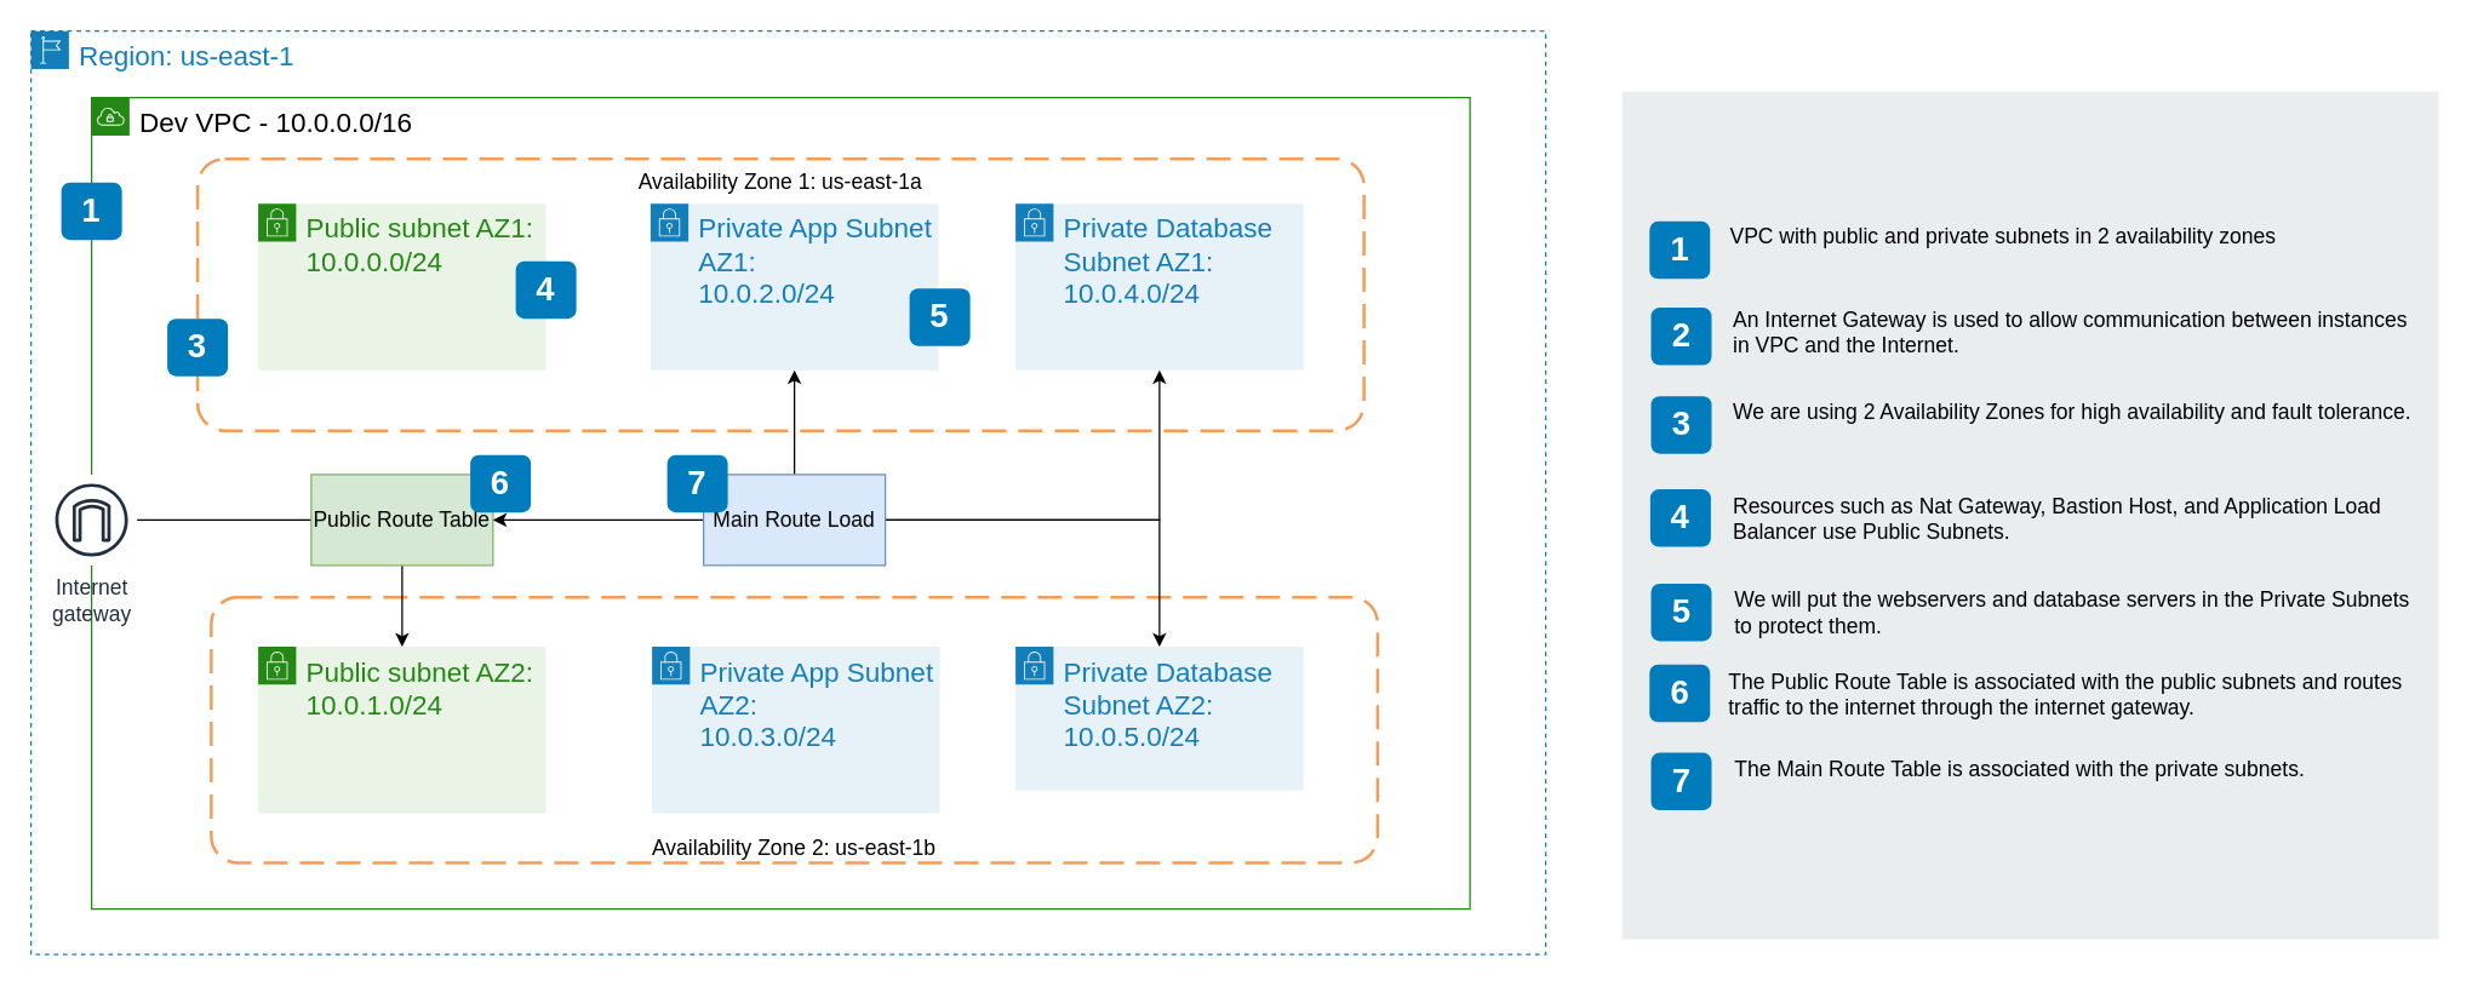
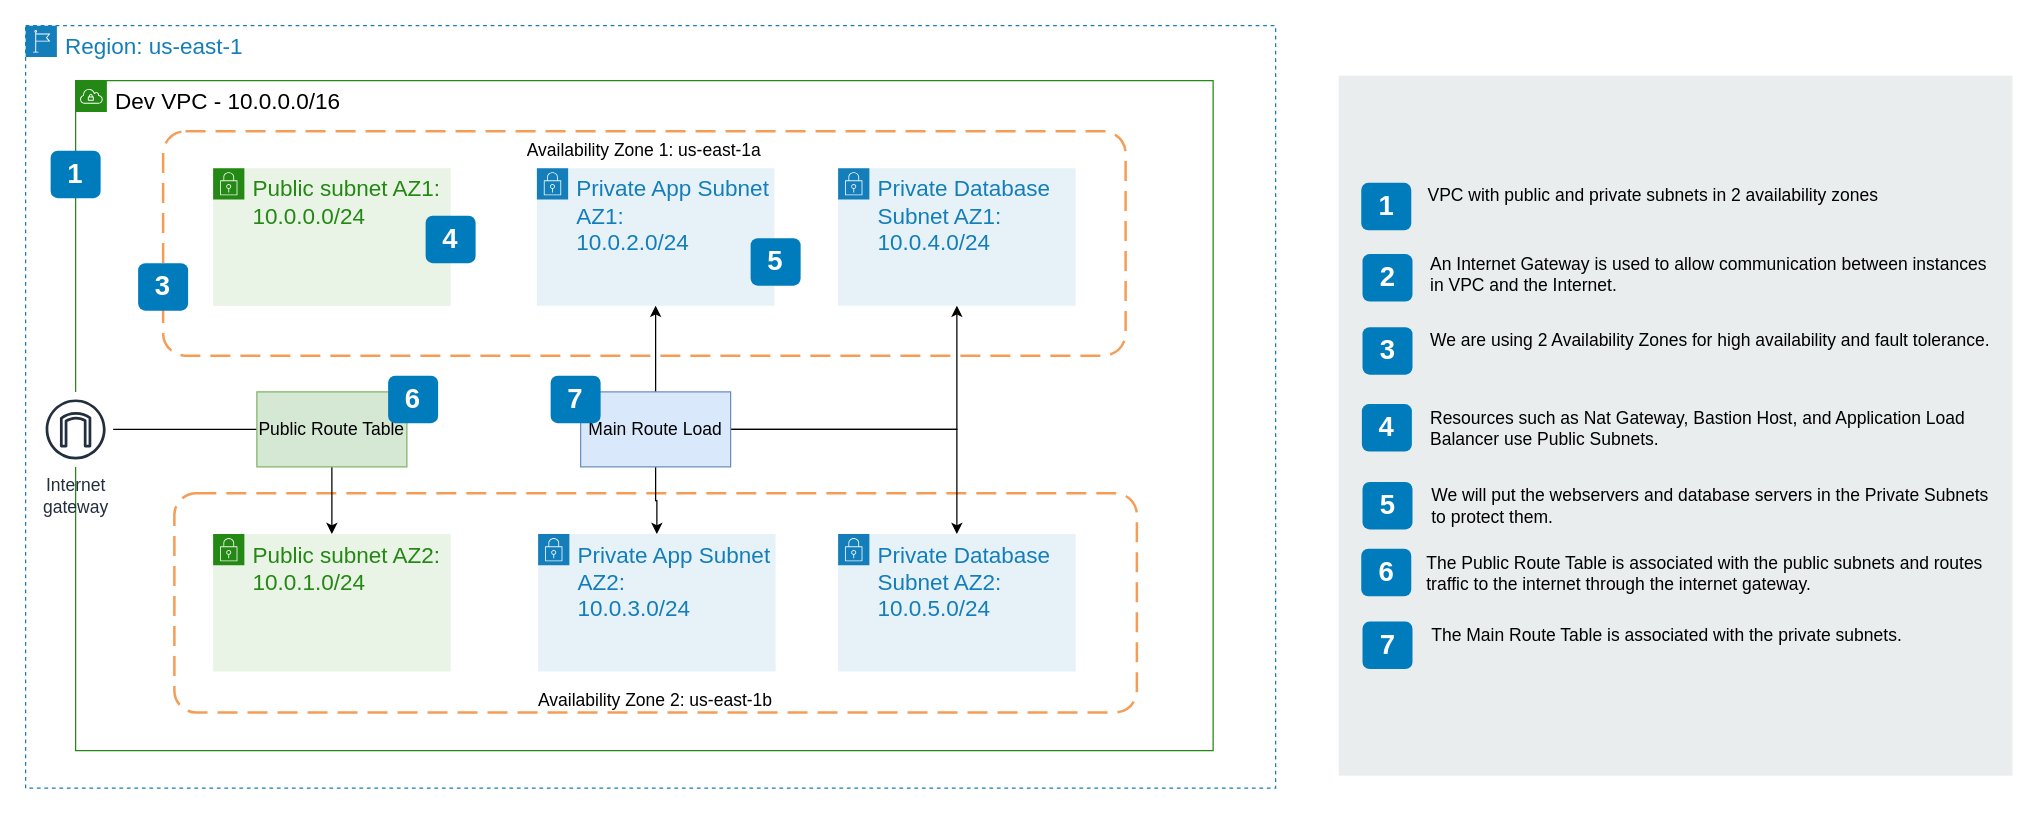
  <mxCell id="0" />
  <mxCell id="1" parent="0" />
  <mxCell id="2" value="" style="rounded=0;whiteSpace=wrap;html=1;fillColor=#EAEDED;fontSize=22;fontColor=#FFFFFF;strokeColor=none;labelBackgroundColor=none;" parent="1" vertex="1"><mxGeometry x="1070.5" y="60" width="539" height="560" as="geometry" /></mxCell>
  <mxCell id="3" value="1" style="rounded=1;whiteSpace=wrap;html=1;fillColor=#007CBD;strokeColor=none;fontColor=#FFFFFF;fontStyle=1;fontSize=22;labelBackgroundColor=none;" parent="1" vertex="1"><mxGeometry x="1088.5" y="145.75" width="40" height="38" as="geometry" /></mxCell>
  <mxCell id="4" value="2" style="rounded=1;whiteSpace=wrap;html=1;fillColor=#007CBD;strokeColor=none;fontColor=#FFFFFF;fontStyle=1;fontSize=22;labelBackgroundColor=none;" parent="1" vertex="1"><mxGeometry x="1089.5" y="202.75" width="40" height="38" as="geometry" /></mxCell>
  <mxCell id="5" value="3" style="rounded=1;whiteSpace=wrap;html=1;fillColor=#007CBD;strokeColor=none;fontColor=#FFFFFF;fontStyle=1;fontSize=22;labelBackgroundColor=none;" parent="1" vertex="1"><mxGeometry x="1089.5" y="261.25" width="40" height="38" as="geometry" /></mxCell>
  <mxCell id="6" value="4" style="rounded=1;whiteSpace=wrap;html=1;fillColor=#007CBD;strokeColor=none;fontColor=#FFFFFF;fontStyle=1;fontSize=22;labelBackgroundColor=none;" parent="1" vertex="1"><mxGeometry x="1089" y="322.75" width="40" height="38" as="geometry" /></mxCell>
  <mxCell id="7" value="5" style="rounded=1;whiteSpace=wrap;html=1;fillColor=#007CBD;strokeColor=none;fontColor=#FFFFFF;fontStyle=1;fontSize=22;labelBackgroundColor=none;" parent="1" vertex="1"><mxGeometry x="1089.5" y="385" width="40" height="38" as="geometry" /></mxCell>
  <mxCell id="8" value="6" style="rounded=1;whiteSpace=wrap;html=1;fillColor=#007CBD;strokeColor=none;fontColor=#FFFFFF;fontStyle=1;fontSize=22;labelBackgroundColor=none;" parent="1" vertex="1"><mxGeometry x="1088.5" y="438.5" width="40" height="38" as="geometry" /></mxCell>
  <mxCell id="9" value="7" style="rounded=1;whiteSpace=wrap;html=1;fillColor=#007CBD;strokeColor=none;fontColor=#FFFFFF;fontStyle=1;fontSize=22;labelBackgroundColor=none;" parent="1" vertex="1"><mxGeometry x="1089.5" y="496.75" width="40" height="38" as="geometry" /></mxCell>
  <mxCell id="10" value="VPC with public and private subnets in 2 availability zones" style="text;html=1;align=left;verticalAlign=top;spacingTop=-4;fontSize=14;labelBackgroundColor=none;whiteSpace=wrap;" parent="1" vertex="1"><mxGeometry x="1140" y="145.25" width="449" height="37.5" as="geometry" /></mxCell>
  <mxCell id="11" value="An Internet Gateway is used to allow communication between instances in VPC and the Internet." style="text;html=1;align=left;verticalAlign=top;spacingTop=-4;fontSize=14;labelBackgroundColor=none;whiteSpace=wrap;" parent="1" vertex="1"><mxGeometry x="1141.5" y="199.5" width="450" height="44.5" as="geometry" /></mxCell>
  <mxCell id="12" value="We are using 2 Availability Zones for high availability and fault tolerance." style="text;html=1;align=left;verticalAlign=top;spacingTop=-4;fontSize=14;labelBackgroundColor=none;whiteSpace=wrap;" parent="1" vertex="1"><mxGeometry x="1141.5" y="261.25" width="450" height="46.5" as="geometry" /></mxCell>
  <mxCell id="13" value="Resources such as Nat Gateway, Bastion Host, and Application Load Balancer use Public Subnets." style="text;html=1;align=left;verticalAlign=top;spacingTop=-4;fontSize=14;labelBackgroundColor=none;whiteSpace=wrap;" parent="1" vertex="1"><mxGeometry x="1141.5" y="322.75" width="450" height="50.5" as="geometry" /></mxCell>
  <mxCell id="14" value="We will put the webservers and database servers in the Private Subnets to protect them." style="text;html=1;align=left;verticalAlign=top;spacingTop=-4;fontSize=14;labelBackgroundColor=none;whiteSpace=wrap;" parent="1" vertex="1"><mxGeometry x="1142.5" y="385" width="449" height="53.5" as="geometry" /></mxCell>
  <mxCell id="15" value="The Public Route Table is associated with the public subnets and routes traffic to the internet through the internet gateway." style="text;html=1;align=left;verticalAlign=top;spacingTop=-4;fontSize=14;labelBackgroundColor=none;whiteSpace=wrap;" parent="1" vertex="1"><mxGeometry x="1139" y="438.5" width="450" height="47.5" as="geometry" /></mxCell>
  <mxCell id="16" value="The Main Route Table is associated with the private subnets." style="text;html=1;align=left;verticalAlign=top;spacingTop=-4;fontSize=14;labelBackgroundColor=none;whiteSpace=wrap;" parent="1" vertex="1"><mxGeometry x="1142.5" y="496.75" width="449" height="32.5" as="geometry" /></mxCell>
  <mxCell id="17" value="&lt;font style=&quot;font-size: 18px;&quot;&gt;Region: us-east-1&lt;/font&gt;" style="points=[[0,0],[0.25,0],[0.5,0],[0.75,0],[1,0],[1,0.25],[1,0.5],[1,0.75],[1,1],[0.75,1],[0.5,1],[0.25,1],[0,1],[0,0.75],[0,0.5],[0,0.25]];outlineConnect=0;gradientColor=none;html=1;whiteSpace=wrap;fontSize=12;fontStyle=0;container=1;pointerEvents=0;collapsible=0;recursiveResize=0;shape=mxgraph.aws4.group;grIcon=mxgraph.aws4.group_region;strokeColor=#147EBA;fillColor=none;verticalAlign=top;align=left;spacingLeft=30;fontColor=#147EBA;dashed=1;" vertex="1" parent="1"><mxGeometry x="20" y="20" width="1000" height="610" as="geometry" /></mxCell>
  <mxCell id="18" value="&lt;font color=&quot;#000000&quot; style=&quot;font-size: 18px;&quot;&gt;Dev VPC - 10.0.0.0/16&lt;/font&gt;" style="points=[[0,0],[0.25,0],[0.5,0],[0.75,0],[1,0],[1,0.25],[1,0.5],[1,0.75],[1,1],[0.75,1],[0.5,1],[0.25,1],[0,1],[0,0.75],[0,0.5],[0,0.25]];outlineConnect=0;gradientColor=none;html=1;whiteSpace=wrap;fontSize=12;fontStyle=0;container=1;pointerEvents=0;collapsible=0;recursiveResize=0;shape=mxgraph.aws4.group;grIcon=mxgraph.aws4.group_vpc;strokeColor=#248814;fillColor=none;verticalAlign=top;align=left;spacingLeft=30;fontColor=#AAB7B8;dashed=0;" vertex="1" parent="17"><mxGeometry x="40" y="44" width="910" height="536" as="geometry" /></mxCell>
  <mxCell id="19" value="Availability Zone 1: us-east-1a" style="rounded=1;arcSize=10;dashed=1;strokeColor=#F59D56;fillColor=none;gradientColor=none;dashPattern=8 4;strokeWidth=2;verticalAlign=top;fontSize=14;" vertex="1" parent="18"><mxGeometry x="70" y="40.5" width="770" height="179.5" as="geometry" /></mxCell>
  <mxCell id="20" value="Availability Zone 2: us-east-1b" style="rounded=1;arcSize=10;dashed=1;strokeColor=#F59D56;fillColor=none;gradientColor=none;dashPattern=8 4;strokeWidth=2;verticalAlign=bottom;fontSize=14;" vertex="1" parent="18"><mxGeometry x="79" y="330" width="770" height="175.5" as="geometry" /></mxCell>
  <mxCell id="21" value="&lt;font style=&quot;font-size: 14px;&quot;&gt;Internet&lt;br&gt;gateway&lt;/font&gt;" style="sketch=0;outlineConnect=0;fontColor=#232F3E;gradientColor=none;strokeColor=#232F3E;fillColor=#ffffff;dashed=0;verticalLabelPosition=bottom;verticalAlign=top;align=center;html=1;fontSize=12;fontStyle=0;aspect=fixed;shape=mxgraph.aws4.resourceIcon;resIcon=mxgraph.aws4.internet_gateway;" vertex="1" parent="18"><mxGeometry x="-30" y="249" width="60" height="60" as="geometry" /></mxCell>
  <mxCell id="22" value="&lt;font style=&quot;font-size: 18px;&quot;&gt;Public subnet AZ1: 10.0.0.0/24&lt;/font&gt;" style="points=[[0,0],[0.25,0],[0.5,0],[0.75,0],[1,0],[1,0.25],[1,0.5],[1,0.75],[1,1],[0.75,1],[0.5,1],[0.25,1],[0,1],[0,0.75],[0,0.5],[0,0.25]];outlineConnect=0;gradientColor=none;html=1;whiteSpace=wrap;fontSize=12;fontStyle=0;container=1;pointerEvents=0;collapsible=0;recursiveResize=0;shape=mxgraph.aws4.group;grIcon=mxgraph.aws4.group_security_group;grStroke=0;strokeColor=#248814;fillColor=#E9F3E6;verticalAlign=top;align=left;spacingLeft=30;fontColor=#248814;dashed=0;" vertex="1" parent="18"><mxGeometry x="110" y="70" width="190" height="110" as="geometry" /></mxCell>
  <mxCell id="23" value="&lt;font style=&quot;font-size: 18px;&quot;&gt;Public subnet AZ2: 10.0.1.0/24&lt;/font&gt;" style="points=[[0,0],[0.25,0],[0.5,0],[0.75,0],[1,0],[1,0.25],[1,0.5],[1,0.75],[1,1],[0.75,1],[0.5,1],[0.25,1],[0,1],[0,0.75],[0,0.5],[0,0.25]];outlineConnect=0;gradientColor=none;html=1;whiteSpace=wrap;fontSize=12;fontStyle=0;container=1;pointerEvents=0;collapsible=0;recursiveResize=0;shape=mxgraph.aws4.group;grIcon=mxgraph.aws4.group_security_group;grStroke=0;strokeColor=#248814;fillColor=#E9F3E6;verticalAlign=top;align=left;spacingLeft=30;fontColor=#248814;dashed=0;" vertex="1" parent="18"><mxGeometry x="110" y="362.75" width="190" height="110" as="geometry" /></mxCell>
  <mxCell id="24" style="edgeStyle=orthogonalEdgeStyle;rounded=0;orthogonalLoop=1;jettySize=auto;html=1;endArrow=none;" edge="1" parent="18" source="26" target="21"><mxGeometry relative="1" as="geometry" /></mxCell>
  <mxCell id="25" style="edgeStyle=orthogonalEdgeStyle;rounded=0;orthogonalLoop=1;jettySize=auto;html=1;" edge="1" parent="18" source="26" target="23"><mxGeometry relative="1" as="geometry" /></mxCell>
  <mxCell id="26" value="&lt;font style=&quot;font-size: 14px;&quot;&gt;Public Route Table&lt;/font&gt;" style="rounded=0;whiteSpace=wrap;html=1;fillColor=#d5e8d4;strokeColor=#82b366;" vertex="1" parent="18"><mxGeometry x="145" y="249" width="120" height="60" as="geometry" /></mxCell>
  <mxCell id="27" style="edgeStyle=orthogonalEdgeStyle;rounded=0;orthogonalLoop=1;jettySize=auto;html=1;" edge="1" parent="18" source="31" target="38"><mxGeometry relative="1" as="geometry" /></mxCell>
  <mxCell id="28" style="edgeStyle=orthogonalEdgeStyle;rounded=0;orthogonalLoop=1;jettySize=auto;html=1;" edge="1" parent="18" source="31" target="33"><mxGeometry relative="1" as="geometry" /></mxCell>
- <mxCell id="29" style="edgeStyle=orthogonalEdgeStyle;rounded=0;orthogonalLoop=1;jettySize=auto;html=1;" edge="1" parent="18" source="31" target="26"><mxGeometry relative="1" as="geometry" /></mxCell>
+ <mxCell id="29" style="edgeStyle=orthogonalEdgeStyle;rounded=0;orthogonalLoop=1;jettySize=auto;html=1;" edge="1" parent="18" source="31" target="32"><mxGeometry relative="1" as="geometry" /></mxCell>
  <mxCell id="30" style="edgeStyle=orthogonalEdgeStyle;rounded=0;orthogonalLoop=1;jettySize=auto;html=1;" edge="1" parent="18" source="31" target="34"><mxGeometry relative="1" as="geometry" /></mxCell>
  <mxCell id="31" value="&lt;font style=&quot;font-size: 14px;&quot;&gt;Main Route Load&lt;/font&gt;" style="rounded=0;whiteSpace=wrap;html=1;fillColor=#dae8fc;strokeColor=#6c8ebf;" vertex="1" parent="18"><mxGeometry x="404" y="249" width="120" height="60" as="geometry" /></mxCell>
  <mxCell id="32" value="&lt;font style=&quot;font-size: 18px;&quot;&gt;Private App Subnet AZ2:&lt;br&gt;10.0.3.0/24&lt;/font&gt;" style="points=[[0,0],[0.25,0],[0.5,0],[0.75,0],[1,0],[1,0.25],[1,0.5],[1,0.75],[1,1],[0.75,1],[0.5,1],[0.25,1],[0,1],[0,0.75],[0,0.5],[0,0.25]];outlineConnect=0;gradientColor=none;html=1;whiteSpace=wrap;fontSize=12;fontStyle=0;container=1;pointerEvents=0;collapsible=0;recursiveResize=0;shape=mxgraph.aws4.group;grIcon=mxgraph.aws4.group_security_group;grStroke=0;strokeColor=#147EBA;fillColor=#E6F2F8;verticalAlign=top;align=left;spacingLeft=30;fontColor=#147EBA;dashed=0;" vertex="1" parent="18"><mxGeometry x="370" y="362.75" width="190" height="110" as="geometry" /></mxCell>
- <mxCell id="33" value="&lt;font style=&quot;font-size: 18px;&quot;&gt;Private Database Subnet AZ2: 10.0.5.0/24&lt;/font&gt;" style="points=[[0,0],[0.25,0],[0.5,0],[0.75,0],[1,0],[1,0.25],[1,0.5],[1,0.75],[1,1],[0.75,1],[0.5,1],[0.25,1],[0,1],[0,0.75],[0,0.5],[0,0.25]];outlineConnect=0;gradientColor=none;html=1;whiteSpace=wrap;fontSize=12;fontStyle=0;container=1;pointerEvents=0;collapsible=0;recursiveResize=0;shape=mxgraph.aws4.group;grIcon=mxgraph.aws4.group_security_group;grStroke=0;strokeColor=#147EBA;fillColor=#E6F2F8;verticalAlign=top;align=left;spacingLeft=30;fontColor=#147EBA;dashed=0;" vertex="1" parent="18"><mxGeometry x="610" y="362.75" width="190" height="95" as="geometry" /></mxCell>
+ <mxCell id="33" value="&lt;font style=&quot;font-size: 18px;&quot;&gt;Private Database Subnet AZ2: 10.0.5.0/24&lt;/font&gt;" style="points=[[0,0],[0.25,0],[0.5,0],[0.75,0],[1,0],[1,0.25],[1,0.5],[1,0.75],[1,1],[0.75,1],[0.5,1],[0.25,1],[0,1],[0,0.75],[0,0.5],[0,0.25]];outlineConnect=0;gradientColor=none;html=1;whiteSpace=wrap;fontSize=12;fontStyle=0;container=1;pointerEvents=0;collapsible=0;recursiveResize=0;shape=mxgraph.aws4.group;grIcon=mxgraph.aws4.group_security_group;grStroke=0;strokeColor=#147EBA;fillColor=#E6F2F8;verticalAlign=top;align=left;spacingLeft=30;fontColor=#147EBA;dashed=0;" vertex="1" parent="18"><mxGeometry x="610" y="362.75" width="190" height="110" as="geometry" /></mxCell>
  <mxCell id="34" value="&lt;font style=&quot;font-size: 18px;&quot;&gt;Private App Subnet AZ1:&lt;br&gt;10.0.2.0/24&lt;/font&gt;" style="points=[[0,0],[0.25,0],[0.5,0],[0.75,0],[1,0],[1,0.25],[1,0.5],[1,0.75],[1,1],[0.75,1],[0.5,1],[0.25,1],[0,1],[0,0.75],[0,0.5],[0,0.25]];outlineConnect=0;gradientColor=none;html=1;whiteSpace=wrap;fontSize=12;fontStyle=0;container=1;pointerEvents=0;collapsible=0;recursiveResize=0;shape=mxgraph.aws4.group;grIcon=mxgraph.aws4.group_security_group;grStroke=0;strokeColor=#147EBA;fillColor=#E6F2F8;verticalAlign=top;align=left;spacingLeft=30;fontColor=#147EBA;dashed=0;" vertex="1" parent="18"><mxGeometry x="369" y="70" width="190" height="110" as="geometry" /></mxCell>
  <mxCell id="35" value="7" style="rounded=1;whiteSpace=wrap;html=1;fillColor=#007CBD;strokeColor=none;fontColor=#FFFFFF;fontStyle=1;fontSize=22;labelBackgroundColor=none;" vertex="1" parent="18"><mxGeometry x="380" y="236" width="40" height="38" as="geometry" /></mxCell>
  <mxCell id="36" value="6" style="rounded=1;whiteSpace=wrap;html=1;fillColor=#007CBD;strokeColor=none;fontColor=#FFFFFF;fontStyle=1;fontSize=22;labelBackgroundColor=none;" vertex="1" parent="18"><mxGeometry x="250" y="236" width="40" height="38" as="geometry" /></mxCell>
  <mxCell id="37" value="1" style="rounded=1;whiteSpace=wrap;html=1;fillColor=#007CBD;strokeColor=none;fontColor=#FFFFFF;fontStyle=1;fontSize=22;labelBackgroundColor=none;" vertex="1" parent="18"><mxGeometry x="-20" y="56" width="40" height="38" as="geometry" /></mxCell>
  <mxCell id="38" value="&lt;font style=&quot;font-size: 18px;&quot;&gt;Private Database Subnet AZ1: 10.0.4.0/24&lt;/font&gt;" style="points=[[0,0],[0.25,0],[0.5,0],[0.75,0],[1,0],[1,0.25],[1,0.5],[1,0.75],[1,1],[0.75,1],[0.5,1],[0.25,1],[0,1],[0,0.75],[0,0.5],[0,0.25]];outlineConnect=0;gradientColor=none;html=1;whiteSpace=wrap;fontSize=12;fontStyle=0;container=1;pointerEvents=0;collapsible=0;recursiveResize=0;shape=mxgraph.aws4.group;grIcon=mxgraph.aws4.group_security_group;grStroke=0;strokeColor=#147EBA;fillColor=#E6F2F8;verticalAlign=top;align=left;spacingLeft=30;fontColor=#147EBA;dashed=0;" vertex="1" parent="18"><mxGeometry x="610" y="70" width="190" height="110" as="geometry" /></mxCell>
  <mxCell id="39" value="5" style="rounded=1;whiteSpace=wrap;html=1;fillColor=#007CBD;strokeColor=none;fontColor=#FFFFFF;fontStyle=1;fontSize=22;labelBackgroundColor=none;" vertex="1" parent="18"><mxGeometry x="540" y="126" width="40" height="38" as="geometry" /></mxCell>
  <mxCell id="40" value="3" style="rounded=1;whiteSpace=wrap;html=1;fillColor=#007CBD;strokeColor=none;fontColor=#FFFFFF;fontStyle=1;fontSize=22;labelBackgroundColor=none;" vertex="1" parent="18"><mxGeometry x="50" y="146" width="40" height="38" as="geometry" /></mxCell>
  <mxCell id="41" value="4" style="rounded=1;whiteSpace=wrap;html=1;fillColor=#007CBD;strokeColor=none;fontColor=#FFFFFF;fontStyle=1;fontSize=22;labelBackgroundColor=none;" vertex="1" parent="18"><mxGeometry x="280" y="108" width="40" height="38" as="geometry" /></mxCell>
  <mxCell id="42" style="edgeStyle=orthogonalEdgeStyle;rounded=0;orthogonalLoop=1;jettySize=auto;html=1;exitX=0.5;exitY=1;exitDx=0;exitDy=0;" edge="1" parent="17" source="18" target="18"><mxGeometry relative="1" as="geometry" /></mxCell>
